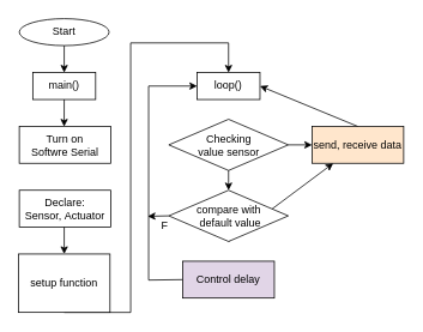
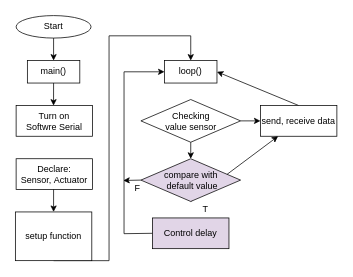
  <mxCell id="0" />
  <mxCell id="1" parent="0" />
  <mxCell id="2" value="Start" style="ellipse;whiteSpace=wrap;html=1;" vertex="1" parent="1"><mxGeometry x="21" y="20" width="100" height="30" as="geometry" /></mxCell>
  <mxCell id="3" value="main()" style="rounded=0;whiteSpace=wrap;html=1;" vertex="1" parent="1"><mxGeometry x="36" y="80" width="70" height="30" as="geometry" /></mxCell>
  <mxCell id="4" value="" style="endArrow=classic;html=1;exitX=0.5;exitY=1;exitDx=0;exitDy=0;" edge="1" parent="1" source="2"><mxGeometry width="50" height="50" relative="1" as="geometry"><mxPoint x="11" y="350" as="sourcePoint" /><mxPoint x="71" y="80" as="targetPoint" /></mxGeometry></mxCell>
  <mxCell id="5" value="" style="endArrow=classic;html=1;exitX=0.5;exitY=1;exitDx=0;exitDy=0;entryX=0.5;entryY=0;entryDx=0;entryDy=0;" edge="1" parent="1" source="3"><mxGeometry width="50" height="50" relative="1" as="geometry"><mxPoint x="81" y="60" as="sourcePoint" /><mxPoint x="70.941" y="140.118" as="targetPoint" /></mxGeometry></mxCell>
  <mxCell id="6" value="Turn on&lt;br&gt;Softwre Serial" style="rounded=0;whiteSpace=wrap;html=1;" vertex="1" parent="1"><mxGeometry x="21" y="140" width="102" height="41" as="geometry" /></mxCell>
  <mxCell id="7" value="Declare:&lt;br&gt;Sensor,&amp;nbsp;&lt;span&gt;Actuator&lt;/span&gt;&lt;br&gt;" style="rounded=0;whiteSpace=wrap;html=1;" vertex="1" parent="1"><mxGeometry x="21" y="211" width="102" height="41" as="geometry" /></mxCell>
  <mxCell id="8" style="edgeStyle=none;rounded=0;orthogonalLoop=1;jettySize=auto;html=1;exitX=0.5;exitY=1;exitDx=0;exitDy=0;entryX=0.5;entryY=0;entryDx=0;entryDy=0;" edge="1" parent="1" source="9" target="11"><mxGeometry relative="1" as="geometry"><Array as="points"><mxPoint x="71" y="347" /><mxPoint x="145" y="347" /><mxPoint x="145" y="47" /><mxPoint x="254" y="47" /></Array></mxGeometry></mxCell>
  <mxCell id="9" value="setup function&lt;br&gt;" style="rounded=0;whiteSpace=wrap;html=1;" vertex="1" parent="1"><mxGeometry x="20" y="282" width="102" height="65" as="geometry" /></mxCell>
  <mxCell id="10" value="" style="endArrow=classic;html=1;exitX=0.5;exitY=1;exitDx=0;exitDy=0;entryX=0.5;entryY=0;entryDx=0;entryDy=0;" edge="1" parent="1" target="9"><mxGeometry width="50" height="50" relative="1" as="geometry"><mxPoint x="71" y="252" as="sourcePoint" /><mxPoint x="70" y="285" as="targetPoint" /></mxGeometry></mxCell>
  <mxCell id="11" value="loop()" style="rounded=0;whiteSpace=wrap;html=1;" vertex="1" parent="1"><mxGeometry x="219" y="80" width="70" height="30" as="geometry" /></mxCell>
  <mxCell id="12" style="edgeStyle=none;rounded=0;orthogonalLoop=1;jettySize=auto;html=1;exitX=1;exitY=0.5;exitDx=0;exitDy=0;entryX=0;entryY=0.5;entryDx=0;entryDy=0;" edge="1" parent="1" source="13" target="17"><mxGeometry relative="1" as="geometry" /></mxCell>
  <mxCell id="13" value="Checking&lt;br&gt;value sensor" style="rhombus;whiteSpace=wrap;html=1;" vertex="1" parent="1"><mxGeometry x="187.5" y="132" width="133" height="57" as="geometry" /></mxCell>
  <mxCell id="14" style="edgeStyle=none;rounded=0;orthogonalLoop=1;jettySize=auto;html=1;exitX=0;exitY=0.5;exitDx=0;exitDy=0;entryX=0;entryY=0.5;entryDx=0;entryDy=0;" edge="1" parent="1" source="15" target="11"><mxGeometry relative="1" as="geometry"><Array as="points"><mxPoint x="165" y="311" /><mxPoint x="165" y="95" /></Array></mxGeometry></mxCell>
  <mxCell id="15" value="Control delay&lt;br&gt;" style="rounded=0;whiteSpace=wrap;html=1;fillColor=#e1d5e7;" vertex="1" parent="1"><mxGeometry x="203" y="290" width="102" height="41" as="geometry" /></mxCell>
  <mxCell id="16" style="edgeStyle=none;rounded=0;orthogonalLoop=1;jettySize=auto;html=1;exitX=0.5;exitY=0;exitDx=0;exitDy=0;entryX=1;entryY=0.5;entryDx=0;entryDy=0;" edge="1" parent="1" source="17" target="11"><mxGeometry relative="1" as="geometry" /></mxCell>
- <mxCell id="17" value="send, receive data&lt;br&gt;" style="rounded=0;whiteSpace=wrap;html=1;fillColor=#ffe6cc;" vertex="1" parent="1"><mxGeometry x="347" y="140" width="102" height="41" as="geometry" /></mxCell>
+ <mxCell id="17" value="send, receive data&lt;br&gt;" style="rounded=0;whiteSpace=wrap;html=1;" vertex="1" parent="1"><mxGeometry x="347" y="140" width="102" height="41" as="geometry" /></mxCell>
+ <mxCell id="18" value="T" style="text;html=1;strokeColor=none;fillColor=none;align=center;verticalAlign=middle;whiteSpace=wrap;rounded=0;" vertex="1" parent="1"><mxGeometry x="254" y="268" width="40" height="20" as="geometry" /></mxCell>
  <mxCell id="19" style="edgeStyle=none;rounded=0;orthogonalLoop=1;jettySize=auto;html=1;exitX=0.5;exitY=1;exitDx=0;exitDy=0;entryX=0.5;entryY=0;entryDx=0;entryDy=0;" edge="1" parent="1" target="22"><mxGeometry relative="1" as="geometry"><mxPoint x="254" y="189" as="sourcePoint" /></mxGeometry></mxCell>
  <mxCell id="20" style="edgeStyle=none;rounded=0;orthogonalLoop=1;jettySize=auto;html=1;exitX=0.5;exitY=1;exitDx=0;exitDy=0;" edge="1" parent="1" source="22" target="17"><mxGeometry relative="1" as="geometry" /></mxCell>
  <mxCell id="21" style="edgeStyle=none;rounded=0;orthogonalLoop=1;jettySize=auto;html=1;exitX=0;exitY=0.5;exitDx=0;exitDy=0;" edge="1" parent="1" source="22"><mxGeometry relative="1" as="geometry"><mxPoint x="164" y="240" as="targetPoint" /></mxGeometry></mxCell>
- <mxCell id="22" value="&lt;span&gt;compare with&lt;/span&gt;&lt;br&gt;&lt;span&gt;&amp;nbsp;default value&lt;/span&gt;" style="rhombus;whiteSpace=wrap;html=1;" vertex="1" parent="1"><mxGeometry x="187.5" y="211" width="133" height="57" as="geometry" /></mxCell>
+ <mxCell id="22" value="&lt;span&gt;compare with&lt;/span&gt;&lt;br&gt;&lt;span&gt;&amp;nbsp;default value&lt;/span&gt;" style="rhombus;whiteSpace=wrap;html=1;fillColor=#e1d5e7;" vertex="1" parent="1"><mxGeometry x="187.5" y="211" width="133" height="57" as="geometry" /></mxCell>
  <mxCell id="23" value="F" style="text;html=1;strokeColor=none;fillColor=none;align=center;verticalAlign=middle;whiteSpace=wrap;rounded=0;" vertex="1" parent="1"><mxGeometry x="163" y="239.5" width="40" height="20" as="geometry" /></mxCell>
